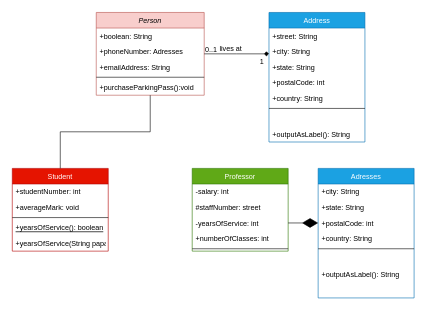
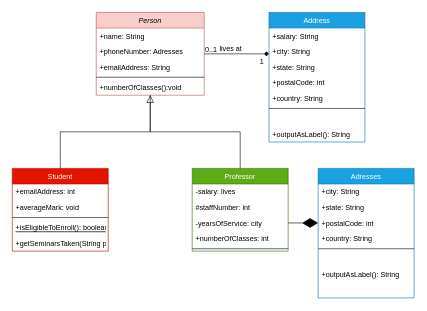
  <mxCell id="0" />
  <mxCell id="1" parent="0" />
  <mxCell id="2" value="Person" style="swimlane;fontStyle=2;align=center;verticalAlign=top;childLayout=stackLayout;horizontal=1;startSize=26;horizontalStack=0;resizeParent=1;resizeLast=0;collapsible=1;marginBottom=0;rounded=0;shadow=0;strokeWidth=1;fillColor=#f8cecc;strokeColor=#b85450;" parent="1" vertex="1"><mxGeometry x="160" y="20" width="180" height="138" as="geometry"><mxRectangle x="230" y="140" width="160" height="26" as="alternateBounds" /></mxGeometry></mxCell>
- <mxCell id="3" value="+boolean: String" style="text;align=left;verticalAlign=top;spacingLeft=4;spacingRight=4;overflow=hidden;rotatable=0;points=[[0,0.5],[1,0.5]];portConstraint=eastwest;" parent="2" vertex="1"><mxGeometry y="26" width="180" height="26" as="geometry" /></mxCell>
+ <mxCell id="3" value="+name: String" style="text;align=left;verticalAlign=top;spacingLeft=4;spacingRight=4;overflow=hidden;rotatable=0;points=[[0,0.5],[1,0.5]];portConstraint=eastwest;" parent="2" vertex="1"><mxGeometry y="26" width="180" height="26" as="geometry" /></mxCell>
  <mxCell id="4" value="+phoneNumber: Adresses" style="text;align=left;verticalAlign=top;spacingLeft=4;spacingRight=4;overflow=hidden;rotatable=0;points=[[0,0.5],[1,0.5]];portConstraint=eastwest;rounded=0;shadow=0;html=0;" parent="2" vertex="1"><mxGeometry y="52" width="180" height="26" as="geometry" /></mxCell>
  <mxCell id="5" value="+emailAddress: String" style="text;align=left;verticalAlign=top;spacingLeft=4;spacingRight=4;overflow=hidden;rotatable=0;points=[[0,0.5],[1,0.5]];portConstraint=eastwest;rounded=0;shadow=0;html=0;" parent="2" vertex="1"><mxGeometry y="78" width="180" height="26" as="geometry" /></mxCell>
  <mxCell id="6" value="" style="line;html=1;strokeWidth=1;align=left;verticalAlign=middle;spacingTop=-1;spacingLeft=3;spacingRight=3;rotatable=0;labelPosition=right;points=[];portConstraint=eastwest;" parent="2" vertex="1"><mxGeometry y="104" width="180" height="8" as="geometry" /></mxCell>
- <mxCell id="7" value="+purchaseParkingPass():void" style="text;align=left;verticalAlign=top;spacingLeft=4;spacingRight=4;overflow=hidden;rotatable=0;points=[[0,0.5],[1,0.5]];portConstraint=eastwest;" parent="2" vertex="1"><mxGeometry y="112" width="180" height="26" as="geometry" /></mxCell>
+ <mxCell id="7" value="+numberOfClasses():void" style="text;align=left;verticalAlign=top;spacingLeft=4;spacingRight=4;overflow=hidden;rotatable=0;points=[[0,0.5],[1,0.5]];portConstraint=eastwest;" parent="2" vertex="1"><mxGeometry y="112" width="180" height="26" as="geometry" /></mxCell>
  <mxCell id="8" value="Student" style="swimlane;fontStyle=0;align=center;verticalAlign=top;childLayout=stackLayout;horizontal=1;startSize=26;horizontalStack=0;resizeParent=1;resizeLast=0;collapsible=1;marginBottom=0;rounded=0;shadow=0;strokeWidth=1;fillColor=#e51400;strokeColor=#B20000;fontColor=#ffffff;" parent="1" vertex="1"><mxGeometry x="20" y="280" width="160" height="138" as="geometry"><mxRectangle x="130" y="380" width="160" height="26" as="alternateBounds" /></mxGeometry></mxCell>
- <mxCell id="9" value="+studentNumber: int" style="text;align=left;verticalAlign=top;spacingLeft=4;spacingRight=4;overflow=hidden;rotatable=0;points=[[0,0.5],[1,0.5]];portConstraint=eastwest;fontStyle=0" parent="8" vertex="1"><mxGeometry y="26" width="160" height="26" as="geometry" /></mxCell>
+ <mxCell id="9" value="+emailAddress: int" style="text;align=left;verticalAlign=top;spacingLeft=4;spacingRight=4;overflow=hidden;rotatable=0;points=[[0,0.5],[1,0.5]];portConstraint=eastwest;fontStyle=0" parent="8" vertex="1"><mxGeometry y="26" width="160" height="26" as="geometry" /></mxCell>
  <mxCell id="10" value="+averageMark: void" style="text;align=left;verticalAlign=top;spacingLeft=4;spacingRight=4;overflow=hidden;rotatable=0;points=[[0,0.5],[1,0.5]];portConstraint=eastwest;rounded=0;shadow=0;html=0;" parent="8" vertex="1"><mxGeometry y="52" width="160" height="26" as="geometry" /></mxCell>
  <mxCell id="11" value="" style="line;html=1;strokeWidth=1;align=left;verticalAlign=middle;spacingTop=-1;spacingLeft=3;spacingRight=3;rotatable=0;labelPosition=right;points=[];portConstraint=eastwest;" parent="8" vertex="1"><mxGeometry y="78" width="160" height="8" as="geometry" /></mxCell>
- <mxCell id="12" value="+yearsOfService(): boolean" style="text;align=left;verticalAlign=top;spacingLeft=4;spacingRight=4;overflow=hidden;rotatable=0;points=[[0,0.5],[1,0.5]];portConstraint=eastwest;fontStyle=4" parent="8" vertex="1"><mxGeometry y="86" width="160" height="26" as="geometry" /></mxCell>
- <mxCell id="13" value="+yearsOfService(String papa): int" style="text;align=left;verticalAlign=top;spacingLeft=4;spacingRight=4;overflow=hidden;rotatable=0;points=[[0,0.5],[1,0.5]];portConstraint=eastwest;" parent="8" vertex="1"><mxGeometry y="112" width="160" height="26" as="geometry" /></mxCell>
+ <mxCell id="12" value="+isEligibleToEnroll(): boolean" style="text;align=left;verticalAlign=top;spacingLeft=4;spacingRight=4;overflow=hidden;rotatable=0;points=[[0,0.5],[1,0.5]];portConstraint=eastwest;fontStyle=4" parent="8" vertex="1"><mxGeometry y="86" width="160" height="26" as="geometry" /></mxCell>
+ <mxCell id="13" value="+getSeminarsTaken(String papa): int" style="text;align=left;verticalAlign=top;spacingLeft=4;spacingRight=4;overflow=hidden;rotatable=0;points=[[0,0.5],[1,0.5]];portConstraint=eastwest;" parent="8" vertex="1"><mxGeometry y="112" width="160" height="26" as="geometry" /></mxCell>
  <mxCell id="14" value="" style="endArrow=none;endSize=10;endFill=0;shadow=0;strokeWidth=1;rounded=0;edgeStyle=elbowEdgeStyle;elbow=vertical;" parent="1" source="8" target="2" edge="1"><mxGeometry width="160" relative="1" as="geometry"><mxPoint x="140" y="103" as="sourcePoint" /><mxPoint x="140" y="103" as="targetPoint" /></mxGeometry></mxCell>
  <mxCell id="15" value="Professor" style="swimlane;fontStyle=0;align=center;verticalAlign=top;childLayout=stackLayout;horizontal=1;startSize=26;horizontalStack=0;resizeParent=1;resizeLast=0;collapsible=1;marginBottom=0;rounded=0;shadow=0;strokeWidth=1;fillColor=#60a917;strokeColor=#2D7600;fontColor=#ffffff;" parent="1" vertex="1"><mxGeometry x="320" y="280" width="160" height="138" as="geometry"><mxRectangle x="340" y="380" width="170" height="26" as="alternateBounds" /></mxGeometry></mxCell>
- <mxCell id="16" value="-salary: int" style="text;align=left;verticalAlign=top;spacingLeft=4;spacingRight=4;overflow=hidden;rotatable=0;points=[[0,0.5],[1,0.5]];portConstraint=eastwest;" parent="15" vertex="1"><mxGeometry y="26" width="160" height="26" as="geometry" /></mxCell>
- <mxCell id="17" value="#staffNumber: street" style="text;align=left;verticalAlign=top;spacingLeft=4;spacingRight=4;overflow=hidden;rotatable=0;points=[[0,0.5],[1,0.5]];portConstraint=eastwest;" parent="15" vertex="1"><mxGeometry y="52" width="160" height="26" as="geometry" /></mxCell>
- <mxCell id="18" value="-yearsOfService: int" style="text;align=left;verticalAlign=top;spacingLeft=4;spacingRight=4;overflow=hidden;rotatable=0;points=[[0,0.5],[1,0.5]];portConstraint=eastwest;" parent="15" vertex="1"><mxGeometry y="78" width="160" height="26" as="geometry" /></mxCell>
+ <mxCell id="16" value="-salary: lives" style="text;align=left;verticalAlign=top;spacingLeft=4;spacingRight=4;overflow=hidden;rotatable=0;points=[[0,0.5],[1,0.5]];portConstraint=eastwest;" parent="15" vertex="1"><mxGeometry y="26" width="160" height="26" as="geometry" /></mxCell>
+ <mxCell id="17" value="#staffNumber: int" style="text;align=left;verticalAlign=top;spacingLeft=4;spacingRight=4;overflow=hidden;rotatable=0;points=[[0,0.5],[1,0.5]];portConstraint=eastwest;" parent="15" vertex="1"><mxGeometry y="52" width="160" height="26" as="geometry" /></mxCell>
+ <mxCell id="18" value="-yearsOfService: city" style="text;align=left;verticalAlign=top;spacingLeft=4;spacingRight=4;overflow=hidden;rotatable=0;points=[[0,0.5],[1,0.5]];portConstraint=eastwest;" parent="15" vertex="1"><mxGeometry y="78" width="160" height="26" as="geometry" /></mxCell>
  <mxCell id="19" value="+numberOfClasses: int" style="text;align=left;verticalAlign=top;spacingLeft=4;spacingRight=4;overflow=hidden;rotatable=0;points=[[0,0.5],[1,0.5]];portConstraint=eastwest;" parent="15" vertex="1"><mxGeometry y="104" width="160" height="26" as="geometry" /></mxCell>
  <mxCell id="20" value="" style="line;html=1;strokeWidth=1;align=left;verticalAlign=middle;spacingTop=-1;spacingLeft=3;spacingRight=3;rotatable=0;labelPosition=right;points=[];portConstraint=eastwest;" parent="15" vertex="1"><mxGeometry y="130" width="160" height="8" as="geometry" /></mxCell>
+ <mxCell id="21" value="" style="endArrow=block;endSize=10;endFill=0;shadow=0;strokeWidth=1;rounded=0;edgeStyle=elbowEdgeStyle;elbow=vertical;" parent="1" source="15" target="2" edge="1"><mxGeometry width="160" relative="1" as="geometry"><mxPoint x="150" y="273" as="sourcePoint" /><mxPoint x="250" y="171" as="targetPoint" /></mxGeometry></mxCell>
  <mxCell id="22" value="Address" style="swimlane;fontStyle=0;align=center;verticalAlign=top;childLayout=stackLayout;horizontal=1;startSize=26;horizontalStack=0;resizeParent=1;resizeLast=0;collapsible=1;marginBottom=0;rounded=0;shadow=0;strokeWidth=1;fillColor=#1ba1e2;strokeColor=#006EAF;fontColor=#ffffff;" parent="1" vertex="1"><mxGeometry x="448" y="20" width="160" height="216" as="geometry"><mxRectangle x="550" y="140" width="160" height="26" as="alternateBounds" /></mxGeometry></mxCell>
- <mxCell id="23" value="+street: String" style="text;align=left;verticalAlign=top;spacingLeft=4;spacingRight=4;overflow=hidden;rotatable=0;points=[[0,0.5],[1,0.5]];portConstraint=eastwest;" parent="22" vertex="1"><mxGeometry y="26" width="160" height="26" as="geometry" /></mxCell>
+ <mxCell id="23" value="+salary: String" style="text;align=left;verticalAlign=top;spacingLeft=4;spacingRight=4;overflow=hidden;rotatable=0;points=[[0,0.5],[1,0.5]];portConstraint=eastwest;" parent="22" vertex="1"><mxGeometry y="26" width="160" height="26" as="geometry" /></mxCell>
  <mxCell id="24" value="+city: String" style="text;align=left;verticalAlign=top;spacingLeft=4;spacingRight=4;overflow=hidden;rotatable=0;points=[[0,0.5],[1,0.5]];portConstraint=eastwest;rounded=0;shadow=0;html=0;" parent="22" vertex="1"><mxGeometry y="52" width="160" height="26" as="geometry" /></mxCell>
  <mxCell id="25" value="+state: String" style="text;align=left;verticalAlign=top;spacingLeft=4;spacingRight=4;overflow=hidden;rotatable=0;points=[[0,0.5],[1,0.5]];portConstraint=eastwest;rounded=0;shadow=0;html=0;" parent="22" vertex="1"><mxGeometry y="78" width="160" height="26" as="geometry" /></mxCell>
  <mxCell id="26" value="+postalCode: int" style="text;align=left;verticalAlign=top;spacingLeft=4;spacingRight=4;overflow=hidden;rotatable=0;points=[[0,0.5],[1,0.5]];portConstraint=eastwest;rounded=0;shadow=0;html=0;" parent="22" vertex="1"><mxGeometry y="104" width="160" height="26" as="geometry" /></mxCell>
  <mxCell id="27" value="+country: String" style="text;align=left;verticalAlign=top;spacingLeft=4;spacingRight=4;overflow=hidden;rotatable=0;points=[[0,0.5],[1,0.5]];portConstraint=eastwest;rounded=0;shadow=0;html=0;" parent="22" vertex="1"><mxGeometry y="130" width="160" height="26" as="geometry" /></mxCell>
  <mxCell id="28" value="" style="line;html=1;strokeWidth=1;align=left;verticalAlign=middle;spacingTop=-1;spacingLeft=3;spacingRight=3;rotatable=0;labelPosition=right;points=[];portConstraint=eastwest;" parent="22" vertex="1"><mxGeometry y="156" width="160" height="8" as="geometry" /></mxCell>
  <mxCell id="29" value="+outputAsLabel(): String" style="text;align=left;verticalAlign=top;spacingLeft=4;spacingRight=4;overflow=hidden;rotatable=0;points=[[0,0.5],[1,0.5]];portConstraint=eastwest;" parent="22" vertex="1"><mxGeometry y="190" width="160" height="26" as="geometry" /></mxCell>
  <mxCell id="30" value="" style="endArrow=diamond;shadow=0;strokeWidth=1;rounded=0;endFill=1;edgeStyle=elbowEdgeStyle;elbow=vertical;" parent="1" source="2" target="22" edge="1"><mxGeometry x="0.5" y="41" relative="1" as="geometry"><mxPoint x="320" y="92" as="sourcePoint" /><mxPoint x="480" y="92" as="targetPoint" /><mxPoint x="-40" y="32" as="offset" /></mxGeometry></mxCell>
  <mxCell id="31" value="0..1" style="resizable=0;align=left;verticalAlign=bottom;labelBackgroundColor=none;fontSize=12;" parent="30" connectable="0" vertex="1"><mxGeometry x="-1" relative="1" as="geometry"><mxPoint y="1" as="offset" /></mxGeometry></mxCell>
  <mxCell id="32" value="1" style="resizable=0;align=right;verticalAlign=bottom;labelBackgroundColor=none;fontSize=12;" parent="30" connectable="0" vertex="1"><mxGeometry x="1" relative="1" as="geometry"><mxPoint x="-7" y="21" as="offset" /></mxGeometry></mxCell>
  <mxCell id="33" value="lives at" style="text;html=1;resizable=0;points=[];;align=center;verticalAlign=middle;labelBackgroundColor=none;rounded=0;shadow=0;strokeWidth=1;fontSize=12;" parent="30" vertex="1" connectable="0"><mxGeometry x="0.5" y="49" relative="1" as="geometry"><mxPoint x="-38" y="40" as="offset" /></mxGeometry></mxCell>
  <mxCell id="34" value="Adresses" style="swimlane;fontStyle=0;align=center;verticalAlign=top;childLayout=stackLayout;horizontal=1;startSize=26;horizontalStack=0;resizeParent=1;resizeLast=0;collapsible=1;marginBottom=0;rounded=0;shadow=0;strokeWidth=1;fillColor=#1ba1e2;strokeColor=#006EAF;fontColor=#ffffff;" parent="1" vertex="1"><mxGeometry x="530" y="280" width="160" height="216" as="geometry"><mxRectangle x="550" y="140" width="160" height="26" as="alternateBounds" /></mxGeometry></mxCell>
  <mxCell id="35" value="+city: String" style="text;align=left;verticalAlign=top;spacingLeft=4;spacingRight=4;overflow=hidden;rotatable=0;points=[[0,0.5],[1,0.5]];portConstraint=eastwest;rounded=0;shadow=0;html=0;" parent="34" vertex="1"><mxGeometry y="26" width="160" height="26" as="geometry" /></mxCell>
  <mxCell id="36" value="+state: String" style="text;align=left;verticalAlign=top;spacingLeft=4;spacingRight=4;overflow=hidden;rotatable=0;points=[[0,0.5],[1,0.5]];portConstraint=eastwest;rounded=0;shadow=0;html=0;" parent="34" vertex="1"><mxGeometry y="52" width="160" height="26" as="geometry" /></mxCell>
  <mxCell id="37" value="+postalCode: int" style="text;align=left;verticalAlign=top;spacingLeft=4;spacingRight=4;overflow=hidden;rotatable=0;points=[[0,0.5],[1,0.5]];portConstraint=eastwest;rounded=0;shadow=0;html=0;" parent="34" vertex="1"><mxGeometry y="78" width="160" height="26" as="geometry" /></mxCell>
  <mxCell id="38" value="+country: String" style="text;align=left;verticalAlign=top;spacingLeft=4;spacingRight=4;overflow=hidden;rotatable=0;points=[[0,0.5],[1,0.5]];portConstraint=eastwest;rounded=0;shadow=0;html=0;" parent="34" vertex="1"><mxGeometry y="104" width="160" height="26" as="geometry" /></mxCell>
  <mxCell id="39" value="" style="line;html=1;strokeWidth=1;align=left;verticalAlign=middle;spacingTop=-1;spacingLeft=3;spacingRight=3;rotatable=0;labelPosition=right;points=[];portConstraint=eastwest;" parent="34" vertex="1"><mxGeometry y="130" width="160" height="8" as="geometry" /></mxCell>
  <mxCell id="40" value="+outputAsLabel(): String" style="text;align=left;verticalAlign=top;spacingLeft=4;spacingRight=4;overflow=hidden;rotatable=0;points=[[0,0.5],[1,0.5]];portConstraint=eastwest;" parent="34" vertex="1"><mxGeometry y="164" width="160" height="26" as="geometry" /></mxCell>
  <mxCell id="41" value="" style="endArrow=diamondThin;endFill=1;endSize=24;html=1;entryX=0;entryY=0.5;entryDx=0;entryDy=0;exitX=1;exitY=0.5;exitDx=0;exitDy=0;" parent="1" source="18" target="37" edge="1"><mxGeometry width="160" relative="1" as="geometry"><mxPoint x="260" y="290" as="sourcePoint" /><mxPoint x="420" y="290" as="targetPoint" /></mxGeometry></mxCell>
